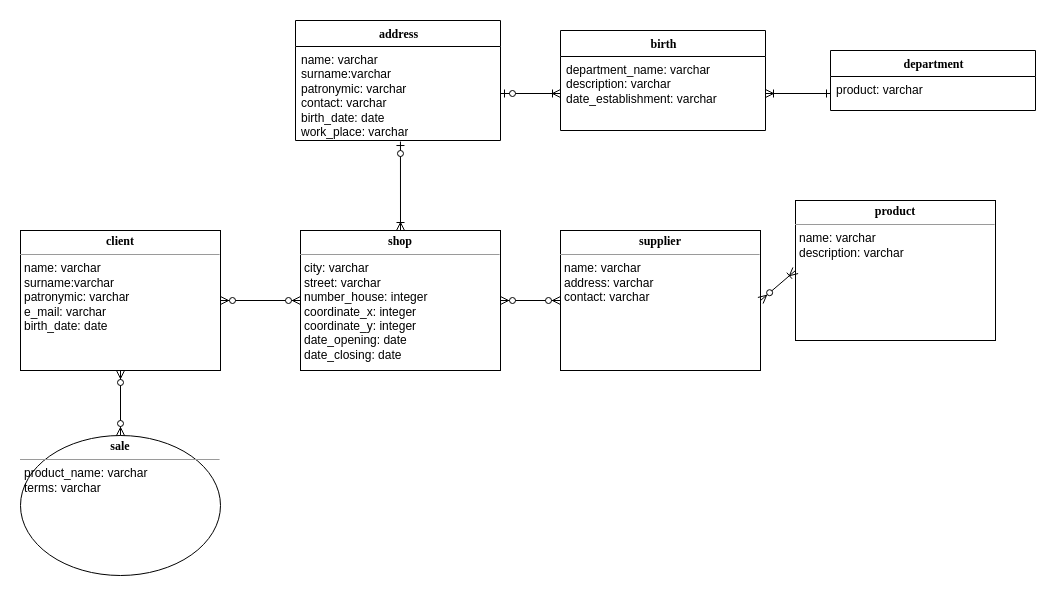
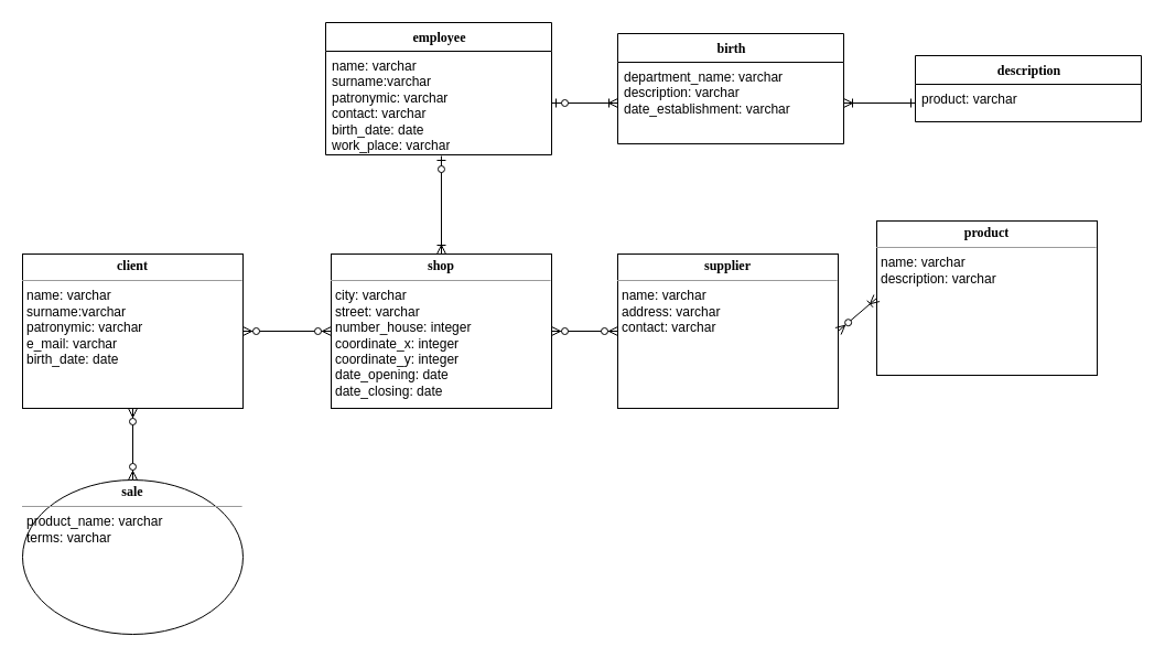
  <mxCell id="0" />
  <mxCell id="1" parent="0" />
  <mxCell id="2" value="&lt;p style=&quot;margin: 0px ; margin-top: 4px ; text-align: center&quot;&gt;&lt;font face=&quot;Verdana&quot;&gt;&lt;b&gt;shop&lt;/b&gt;&lt;/font&gt;&lt;/p&gt;&lt;hr size=&quot;1&quot;&gt;&lt;p style=&quot;margin: 0px ; margin-left: 4px&quot;&gt;city: varchar&lt;/p&gt;&lt;p style=&quot;margin: 0px ; margin-left: 4px&quot;&gt;street: varchar&lt;/p&gt;&lt;p style=&quot;margin: 0px ; margin-left: 4px&quot;&gt;number_house: integer&lt;/p&gt;&lt;p style=&quot;margin: 0px ; margin-left: 4px&quot;&gt;coordinate_x: integer&lt;/p&gt;&lt;p style=&quot;margin: 0px ; margin-left: 4px&quot;&gt;coordinate_y: integer&lt;/p&gt;&lt;p style=&quot;margin: 0px ; margin-left: 4px&quot;&gt;date_opening: date&lt;/p&gt;&lt;p style=&quot;margin: 0px ; margin-left: 4px&quot;&gt;date_closing: date&lt;br&gt;&lt;br&gt;&lt;/p&gt;" style="verticalAlign=top;align=left;overflow=fill;fontSize=12;fontFamily=Helvetica;html=1;rounded=0;shadow=0;comic=0;labelBackgroundColor=none;strokeWidth=1" parent="1" vertex="1"><mxGeometry x="300" y="230" width="200" height="140" as="geometry" /></mxCell>
  <mxCell id="3" value="" style="endArrow=ERone;html=1;entryX=0;entryY=0.5;entryDx=0;entryDy=0;exitX=1;exitY=0.5;exitDx=0;exitDy=0;endFill=0;startArrow=ERoneToMany;startFill=0;" parent="1" source="8" target="6" edge="1"><mxGeometry width="50" height="50" relative="1" as="geometry"><mxPoint x="490" y="210" as="sourcePoint" /><mxPoint x="540" y="160" as="targetPoint" /></mxGeometry></mxCell>
  <mxCell id="4" value="" style="endArrow=ERoneToMany;html=1;entryX=0;entryY=0.5;entryDx=0;entryDy=0;exitX=1;exitY=0.5;exitDx=0;exitDy=0;endFill=0;startArrow=ERzeroToOne;startFill=1;" parent="1" source="10" target="8" edge="1"><mxGeometry width="50" height="50" relative="1" as="geometry"><mxPoint x="210" y="320" as="sourcePoint" /><mxPoint x="260" y="270" as="targetPoint" /></mxGeometry></mxCell>
- <mxCell id="5" value="department" style="swimlane;html=1;fontStyle=1;align=center;verticalAlign=top;childLayout=stackLayout;horizontal=1;startSize=26;horizontalStack=0;resizeParent=1;resizeLast=0;collapsible=1;marginBottom=0;swimlaneFillColor=#ffffff;rounded=0;shadow=0;comic=0;labelBackgroundColor=none;strokeWidth=1;fillColor=none;fontFamily=Verdana;fontSize=12" parent="1" vertex="1"><mxGeometry x="830" y="50" width="205" height="60" as="geometry" /></mxCell>
+ <mxCell id="5" value="description" style="swimlane;html=1;fontStyle=1;align=center;verticalAlign=top;childLayout=stackLayout;horizontal=1;startSize=26;horizontalStack=0;resizeParent=1;resizeLast=0;collapsible=1;marginBottom=0;swimlaneFillColor=#ffffff;rounded=0;shadow=0;comic=0;labelBackgroundColor=none;strokeWidth=1;fillColor=none;fontFamily=Verdana;fontSize=12" parent="1" vertex="1"><mxGeometry x="830" y="50" width="205" height="60" as="geometry" /></mxCell>
  <mxCell id="6" value="product: varchar" style="text;html=1;strokeColor=none;fillColor=none;align=left;verticalAlign=top;spacingLeft=4;spacingRight=4;whiteSpace=wrap;overflow=hidden;rotatable=0;points=[[0,0.5],[1,0.5]];portConstraint=eastwest;" parent="5" vertex="1"><mxGeometry y="26" width="205" height="34" as="geometry" /></mxCell>
  <mxCell id="7" value="birth" style="swimlane;html=1;fontStyle=1;align=center;verticalAlign=top;childLayout=stackLayout;horizontal=1;startSize=26;horizontalStack=0;resizeParent=1;resizeLast=0;collapsible=1;marginBottom=0;swimlaneFillColor=#ffffff;rounded=0;shadow=0;comic=0;labelBackgroundColor=none;strokeWidth=1;fillColor=none;fontFamily=Verdana;fontSize=12" parent="1" vertex="1"><mxGeometry x="560" y="30" width="205" height="100" as="geometry" /></mxCell>
  <mxCell id="8" value="department_name: varchar&lt;br&gt;description: varchar&lt;br&gt;date_establishment: varchar&lt;br&gt;" style="text;html=1;strokeColor=none;fillColor=none;align=left;verticalAlign=top;spacingLeft=4;spacingRight=4;whiteSpace=wrap;overflow=hidden;rotatable=0;points=[[0,0.5],[1,0.5]];portConstraint=eastwest;" parent="7" vertex="1"><mxGeometry y="26" width="205" height="74" as="geometry" /></mxCell>
- <mxCell id="9" value="address" style="swimlane;html=1;fontStyle=1;align=center;verticalAlign=top;childLayout=stackLayout;horizontal=1;startSize=26;horizontalStack=0;resizeParent=1;resizeLast=0;collapsible=1;marginBottom=0;swimlaneFillColor=#ffffff;rounded=0;shadow=0;comic=0;labelBackgroundColor=none;strokeWidth=1;fillColor=none;fontFamily=Verdana;fontSize=12" parent="1" vertex="1"><mxGeometry x="295" y="20" width="205" height="120" as="geometry" /></mxCell>
+ <mxCell id="9" value="employee" style="swimlane;html=1;fontStyle=1;align=center;verticalAlign=top;childLayout=stackLayout;horizontal=1;startSize=26;horizontalStack=0;resizeParent=1;resizeLast=0;collapsible=1;marginBottom=0;swimlaneFillColor=#ffffff;rounded=0;shadow=0;comic=0;labelBackgroundColor=none;strokeWidth=1;fillColor=none;fontFamily=Verdana;fontSize=12" parent="1" vertex="1"><mxGeometry x="295" y="20" width="205" height="120" as="geometry" /></mxCell>
  <mxCell id="10" value="name: varchar&lt;br&gt;surname:varchar&lt;br&gt;patronymic: varchar&lt;br&gt;contact: varchar&lt;br&gt;birth_date: date&lt;br&gt;work_place: varchar&lt;br&gt;" style="text;html=1;strokeColor=none;fillColor=none;align=left;verticalAlign=top;spacingLeft=4;spacingRight=4;whiteSpace=wrap;overflow=hidden;rotatable=0;points=[[0,0.5],[1,0.5]];portConstraint=eastwest;" parent="9" vertex="1"><mxGeometry y="26" width="205" height="94" as="geometry" /></mxCell>
  <mxCell id="11" value="" style="endArrow=ERzeroToOne;html=1;entryX=0.512;entryY=1.011;entryDx=0;entryDy=0;entryPerimeter=0;exitX=0.5;exitY=0;exitDx=0;exitDy=0;endFill=1;startArrow=ERoneToMany;startFill=0;" parent="1" source="2" target="10" edge="1"><mxGeometry width="50" height="50" relative="1" as="geometry"><mxPoint x="170" y="250" as="sourcePoint" /><mxPoint x="220" y="200" as="targetPoint" /></mxGeometry></mxCell>
  <mxCell id="12" value="&lt;p style=&quot;margin: 0px ; margin-top: 4px ; text-align: center&quot;&gt;&lt;font face=&quot;Verdana&quot;&gt;&lt;b&gt;product&lt;/b&gt;&lt;/font&gt;&lt;/p&gt;&lt;hr size=&quot;1&quot;&gt;&lt;p style=&quot;margin: 0px ; margin-left: 4px&quot;&gt;name: varchar&lt;/p&gt;&lt;p style=&quot;margin: 0px ; margin-left: 4px&quot;&gt;description&lt;span&gt;: varchar&lt;/span&gt;&lt;/p&gt;&lt;p style=&quot;margin: 0px ; margin-left: 4px&quot;&gt;&lt;br&gt;&lt;/p&gt;&lt;p style=&quot;margin: 0px ; margin-left: 4px&quot;&gt;&lt;br&gt;&lt;/p&gt;" style="verticalAlign=top;align=left;overflow=fill;fontSize=12;fontFamily=Helvetica;html=1;rounded=0;shadow=0;comic=0;labelBackgroundColor=none;strokeWidth=1" parent="1" vertex="1"><mxGeometry x="795" y="200" width="200" height="140" as="geometry" /></mxCell>
  <mxCell id="13" value="" style="endArrow=ERzeroToMany;html=1;entryX=0;entryY=0.5;entryDx=0;entryDy=0;exitX=1;exitY=0.5;exitDx=0;exitDy=0;startArrow=ERzeroToMany;startFill=1;endFill=1;" parent="1" source="2" target="17" edge="1"><mxGeometry width="50" height="50" relative="1" as="geometry"><mxPoint x="430" y="480" as="sourcePoint" /><mxPoint x="480" y="430" as="targetPoint" /></mxGeometry></mxCell>
  <mxCell id="14" value="&lt;p style=&quot;margin: 0px ; margin-top: 4px ; text-align: center&quot;&gt;&lt;font face=&quot;Verdana&quot;&gt;&lt;b&gt;client&lt;/b&gt;&lt;/font&gt;&lt;/p&gt;&lt;hr size=&quot;1&quot;&gt;&lt;p style=&quot;margin: 0px ; margin-left: 4px&quot;&gt;&lt;span&gt;name: varchar&lt;/span&gt;&lt;br&gt;&lt;span&gt;surname:varchar&lt;/span&gt;&lt;br&gt;&lt;span&gt;patronymic: varchar&lt;/span&gt;&lt;br&gt;&lt;span&gt;e_mail: varchar&lt;/span&gt;&lt;br&gt;&lt;span&gt;birth_date: date&lt;/span&gt;&lt;br&gt;&lt;/p&gt;&lt;p style=&quot;margin: 0px ; margin-left: 4px&quot;&gt;&lt;br&gt;&lt;/p&gt;" style="verticalAlign=top;align=left;overflow=fill;fontSize=12;fontFamily=Helvetica;html=1;rounded=0;shadow=0;comic=0;labelBackgroundColor=none;strokeWidth=1" vertex="1" parent="1"><mxGeometry x="20" y="230" width="200" height="140" as="geometry" /></mxCell>
  <mxCell id="15" value="" style="endArrow=ERzeroToMany;html=1;entryX=1;entryY=0.5;entryDx=0;entryDy=0;startArrow=ERzeroToMany;startFill=1;endFill=1;" edge="1" parent="1" source="2" target="14"><mxGeometry width="50" height="50" relative="1" as="geometry"><mxPoint x="170" y="500" as="sourcePoint" /><mxPoint x="220" y="450" as="targetPoint" /></mxGeometry></mxCell>
  <mxCell id="16" value="&lt;p style=&quot;margin: 0px ; margin-top: 4px ; text-align: center&quot;&gt;&lt;font face=&quot;Verdana&quot;&gt;&lt;b&gt;sale&lt;/b&gt;&lt;/font&gt;&lt;/p&gt;&lt;hr size=&quot;1&quot;&gt;&lt;p style=&quot;margin: 0px ; margin-left: 4px&quot;&gt;product_name: varchar&lt;/p&gt;&lt;p style=&quot;margin: 0px ; margin-left: 4px&quot;&gt;terms: varchar&lt;/p&gt;&lt;p style=&quot;margin: 0px ; margin-left: 4px&quot;&gt;&lt;br&gt;&lt;/p&gt;" style="ellipse;verticalAlign=top;align=left;overflow=fill;fontSize=12;fontFamily=Helvetica;html=1;shadow=0;comic=0;labelBackgroundColor=none;strokeWidth=1;" vertex="1" parent="1"><mxGeometry x="20" y="435" width="200" height="140" as="geometry" /></mxCell>
  <mxCell id="17" value="&lt;p style=&quot;margin: 0px ; margin-top: 4px ; text-align: center&quot;&gt;&lt;font face=&quot;Verdana&quot;&gt;&lt;b&gt;supplier&lt;/b&gt;&lt;/font&gt;&lt;/p&gt;&lt;hr size=&quot;1&quot;&gt;&lt;p style=&quot;margin: 0px ; margin-left: 4px&quot;&gt;&lt;span&gt;name: varchar&lt;/span&gt;&lt;br&gt;address: varchar&lt;/p&gt;&lt;p style=&quot;margin: 0px ; margin-left: 4px&quot;&gt;contact: varchar&lt;/p&gt;&lt;p style=&quot;margin: 0px ; margin-left: 4px&quot;&gt;&lt;br&gt;&lt;/p&gt;" style="verticalAlign=top;align=left;overflow=fill;fontSize=12;fontFamily=Helvetica;html=1;rounded=0;shadow=0;comic=0;labelBackgroundColor=none;strokeWidth=1" vertex="1" parent="1"><mxGeometry x="560" y="230" width="200" height="140" as="geometry" /></mxCell>
  <mxCell id="18" value="" style="endArrow=ERzeroToMany;html=1;entryX=0.5;entryY=1;entryDx=0;entryDy=0;exitX=0.5;exitY=0;exitDx=0;exitDy=0;startArrow=ERzeroToMany;startFill=1;endFill=1;" edge="1" parent="1" source="16" target="14"><mxGeometry width="50" height="50" relative="1" as="geometry"><mxPoint x="120" y="430" as="sourcePoint" /><mxPoint x="150" y="380" as="targetPoint" /></mxGeometry></mxCell>
  <mxCell id="19" value="" style="endArrow=ERoneToMany;html=1;entryX=0;entryY=0.5;entryDx=0;entryDy=0;exitX=1;exitY=0.5;exitDx=0;exitDy=0;startArrow=ERzeroToMany;startFill=1;endFill=0;" edge="1" parent="1" source="17" target="12"><mxGeometry width="50" height="50" relative="1" as="geometry"><mxPoint x="790" y="490" as="sourcePoint" /><mxPoint x="840" y="440" as="targetPoint" /></mxGeometry></mxCell>
